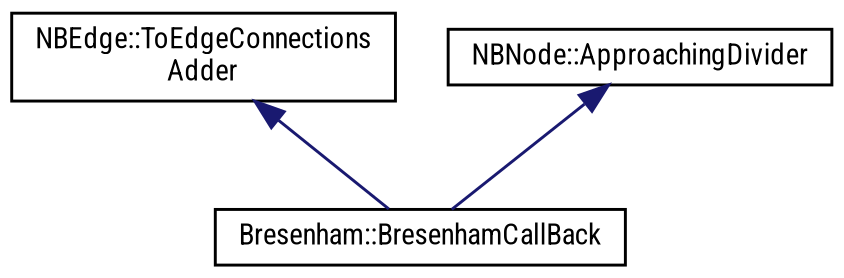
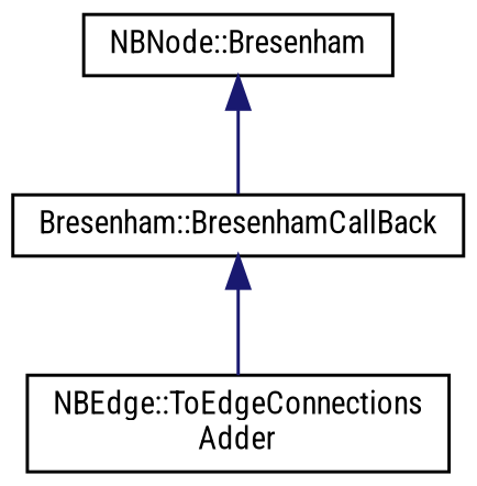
  digraph {
    fontname="Roboto Condensed"
    rankdir=TB
    node [color=black fillcolor=white fontname="Roboto Condensed" fontsize=10 shape=record style=filled]
    edge [color=midnightblue dir=back fontname="Roboto Condensed" fontsize=10 labelfontname=Helvetica labelfontsize=10 style=solid]
    n1 [height=0.2 label="Bresenham::BresenhamCallBack" width=0.4]
    n2 [height=0.2 label="NBEdge::ToEdgeConnections\lAdder" width=0.4]
-   n3 [height=0.2 label="NBNode::ApproachingDivider" width=0.4]
-   n2 -> n1
+   n3 [height=0.2 label="NBNode::Bresenham" width=0.4]
+   n1 -> n2
    n3 -> n1
  }
